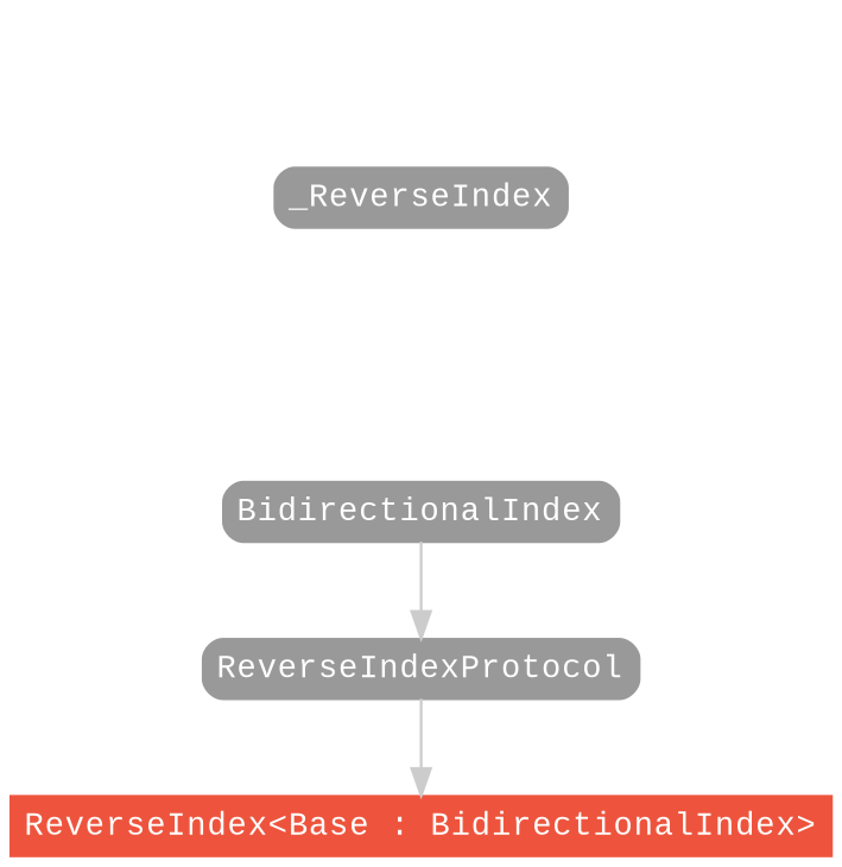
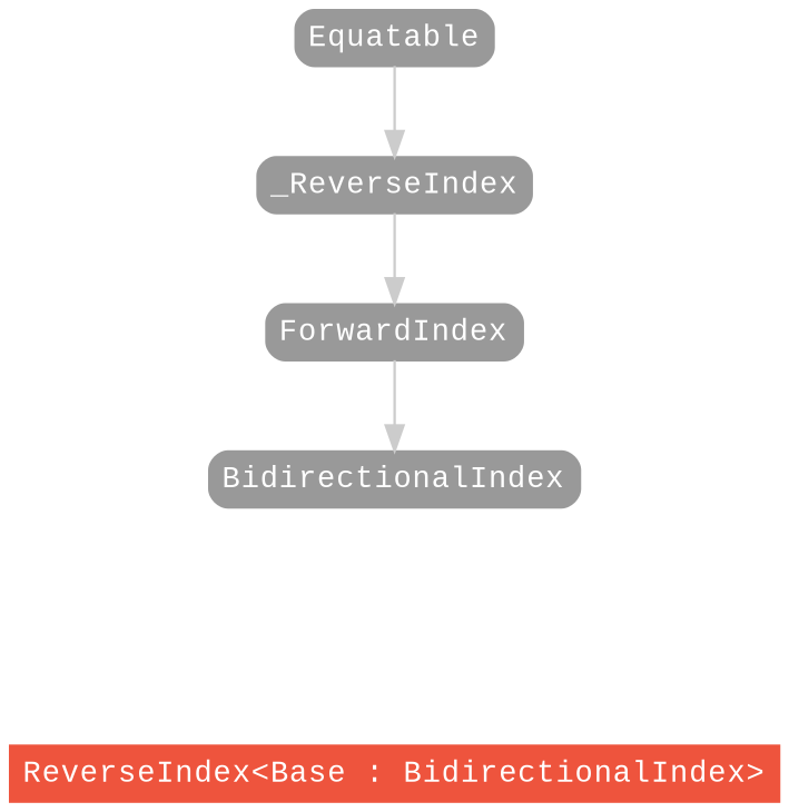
  strict digraph {
    fontname="Liberation Mono"
    node [color="#999999" fillcolor="#999999" fontcolor=white fontname="Liberation Mono" fontsize=12 margin="0.07,0.05" shape=box style="filled,rounded"]
    edge [color="#cccccc" fontname="Liberation Mono"]
    "ReverseIndex<Base : BidirectionalIndex>" [color="#ee543d" fillcolor="#ee543d" height=0.3 style=filled]
    BidirectionalIndex [height=0.3]
-   ReverseIndexProtocol [height=0.3]
+   Equatable [height=0.3]
    n5 [height=0.3 label=_ReverseIndex]
+   ForwardIndex [height=0.3]
    subgraph sub_1 {
      rank=max
      "ReverseIndex<Base : BidirectionalIndex>"
    }
-   BidirectionalIndex -> ReverseIndexProtocol
-   ReverseIndexProtocol -> "ReverseIndex<Base : BidirectionalIndex>"
+   Equatable -> n5
+   n5 -> ForwardIndex
+   ForwardIndex -> BidirectionalIndex
  }
